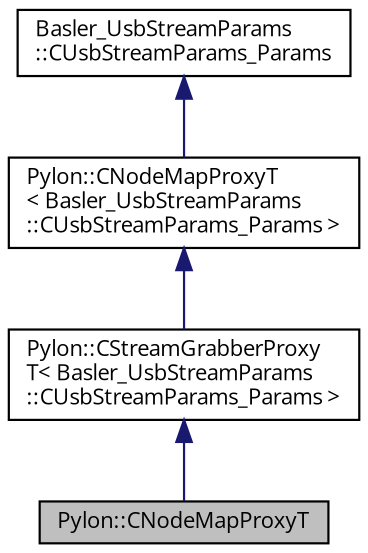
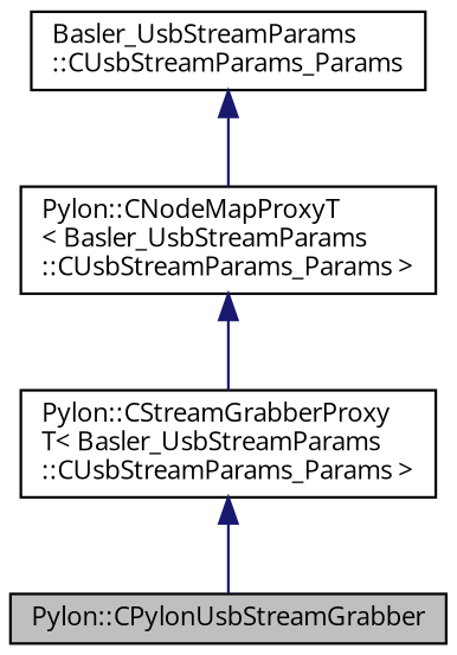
  digraph {
    fontname="Open Sans"
    node [color=black fillcolor=white fontname="Open Sans" fontsize=10 shape=record style=filled]
    edge [color=midnightblue dir=back fontname="Open Sans" fontsize=10 labelfontname=Helvetica labelfontsize=10 style=solid]
-   n1 [fillcolor=grey75 fontcolor=black height=0.2 label="Pylon::CNodeMapProxyT" width=0.4]
+   n1 [fillcolor=grey75 fontcolor=black height=0.2 label="Pylon::CPylonUsbStreamGrabber" width=0.4]
    n2 [height=0.2 label="Pylon::CStreamGrabberProxy\lT\< Basler_UsbStreamParams\l::CUsbStreamParams_Params \>" width=0.4]
    n3 [height=0.2 label="Pylon::CNodeMapProxyT\l\< Basler_UsbStreamParams\l::CUsbStreamParams_Params \>" width=0.4]
    n4 [height=0.2 label="Basler_UsbStreamParams\l::CUsbStreamParams_Params" width=0.4]
    n2 -> n1
    n3 -> n2
    n4 -> n3
  }
